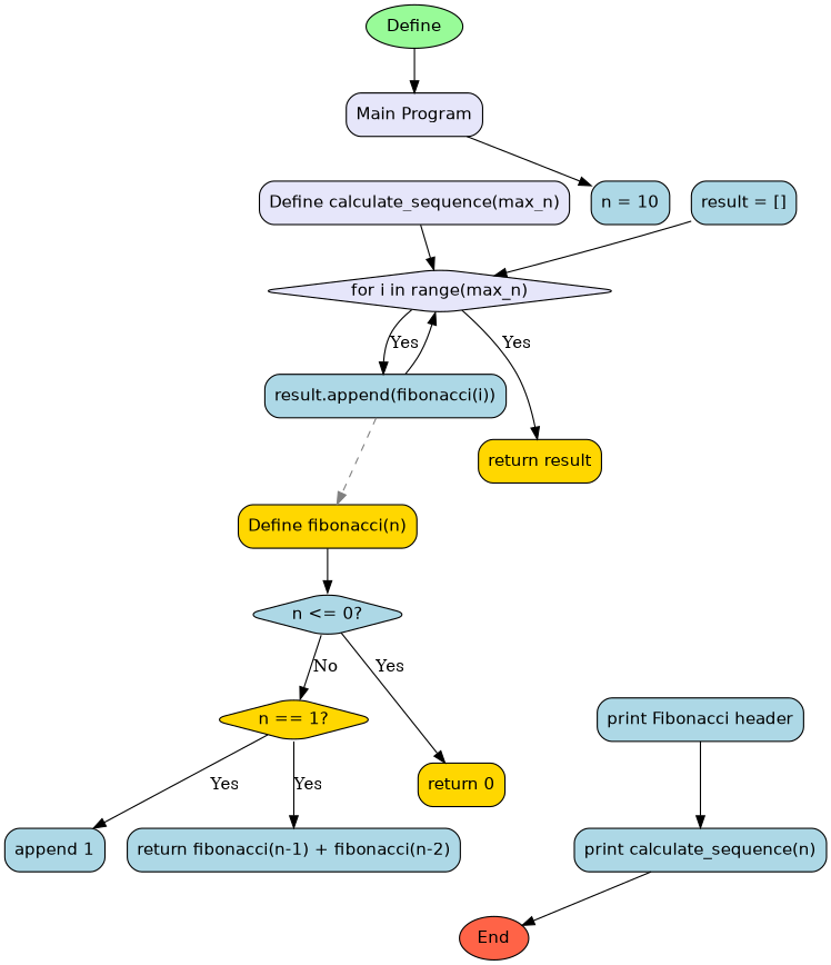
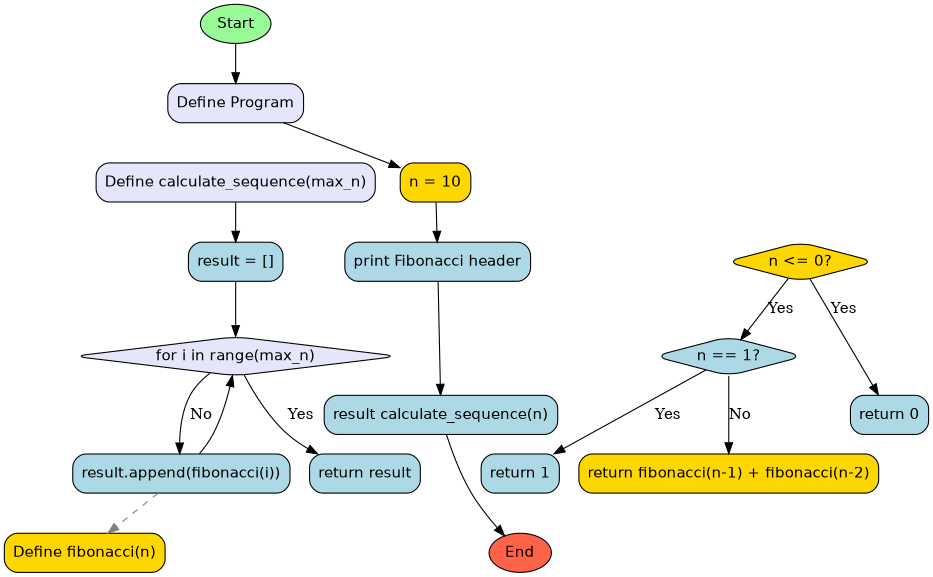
  digraph {
    rankdir=TB
    node [fillcolor="#ADD8E6" fontname=Helvetica shape=box style="rounded,filled"]
-   n1 [fillcolor="#98FB98" label=Define shape=ellipse]
-   n2 [fillcolor="#E6E6FA" label="Main Program"]
+   n1 [fillcolor="#98FB98" label=Start shape=ellipse]
+   n2 [fillcolor="#E6E6FA" label="Define Program"]
    n3 [fillcolor="#FFD700" label="Define fibonacci(n)"]
    n4 [fillcolor="#E6E6FA" label="Define calculate_sequence(max_n)"]
-   n5 [label="n = 10"]
+   n5 [fillcolor="#FFD700" label="n = 10"]
    n6 [fillcolor="#FF6347" label=End shape=ellipse]
-   n7 [label="n <= 0?" shape=diamond]
-   n8 [fillcolor="#FFD700" label="n == 1?" shape=diamond]
-   n9 [fillcolor="#FFD700" label="return 0"]
+   n7 [fillcolor="#FFD700" label="n <= 0?" shape=diamond]
+   n8 [label="n == 1?" shape=diamond]
+   n9 [label="return 0"]
    n10 [label="result = []"]
    n11 [fillcolor="#E6E6FA" label="for i in range(max_n)" shape=diamond]
    n12 [label="print Fibonacci header"]
-   n13 [label="append 1"]
-   n14 [label="return fibonacci(n-1) + fibonacci(n-2)"]
+   n13 [label="return 1"]
+   n14 [fillcolor="#FFD700" label="return fibonacci(n-1) + fibonacci(n-2)"]
    n15 [label="result.append(fibonacci(i))"]
-   n16 [fillcolor="#FFD700" label="return result"]
-   n17 [label="print calculate_sequence(n)"]
+   n16 [label="return result"]
+   n17 [label="result calculate_sequence(n)"]
    n1 -> n2
    n2 -> n3 [style=invis]
    n2 -> n4 [style=invis]
    n2 -> n5
-   n3 -> n7
-   n4 -> n11
-   n7 -> n8 [label=No]
+   n4 -> n10
+   n5 -> n12
+   n7 -> n8 [label=Yes]
    n7 -> n9 [label=Yes]
    n8 -> n13 [label=Yes]
-   n8 -> n14 [label=Yes]
+   n8 -> n14 [label=No]
    n9 -> n6 [style=invis]
    n10 -> n11
-   n11 -> n15 [label=Yes]
+   n11 -> n15 [label=No]
    n11 -> n16 [label=Yes]
    n12 -> n17
    n13 -> n6 [style=invis]
    n14 -> n6 [style=invis]
    n15 -> n3 [color="#808080" style=dashed]
    n15 -> n11
    n16 -> n6 [style=invis]
    n17 -> n6
  }
